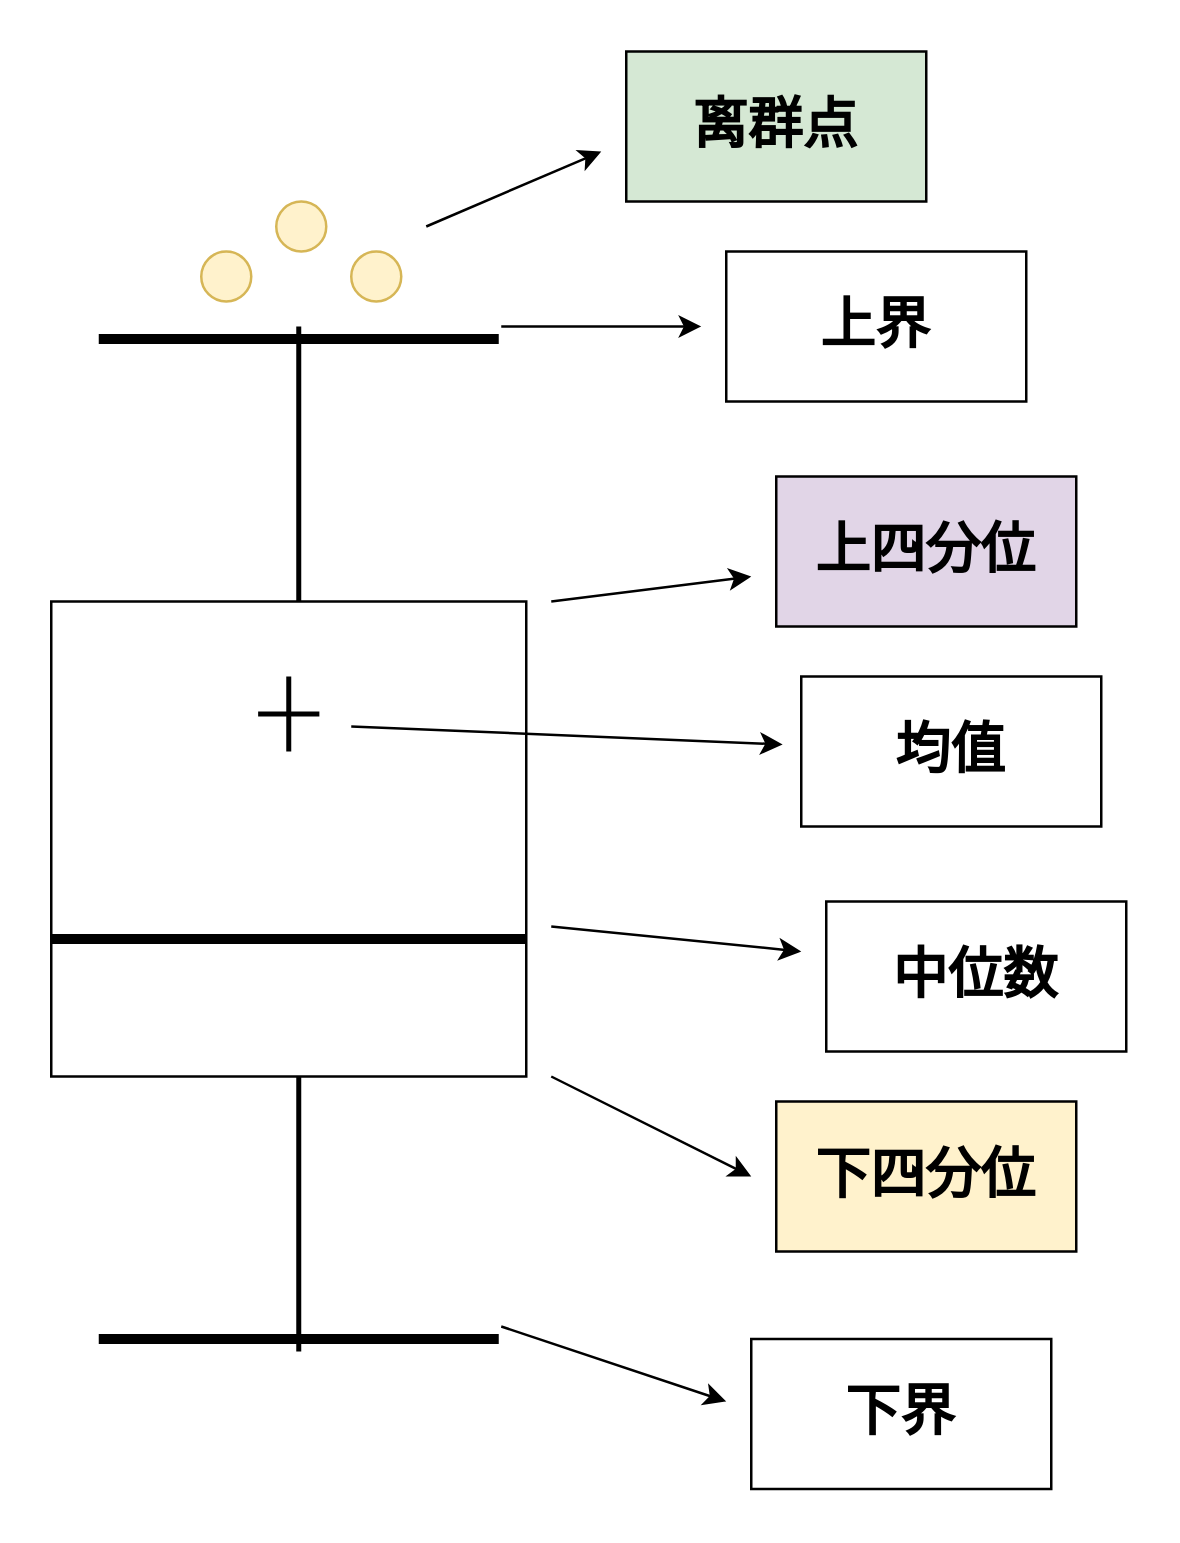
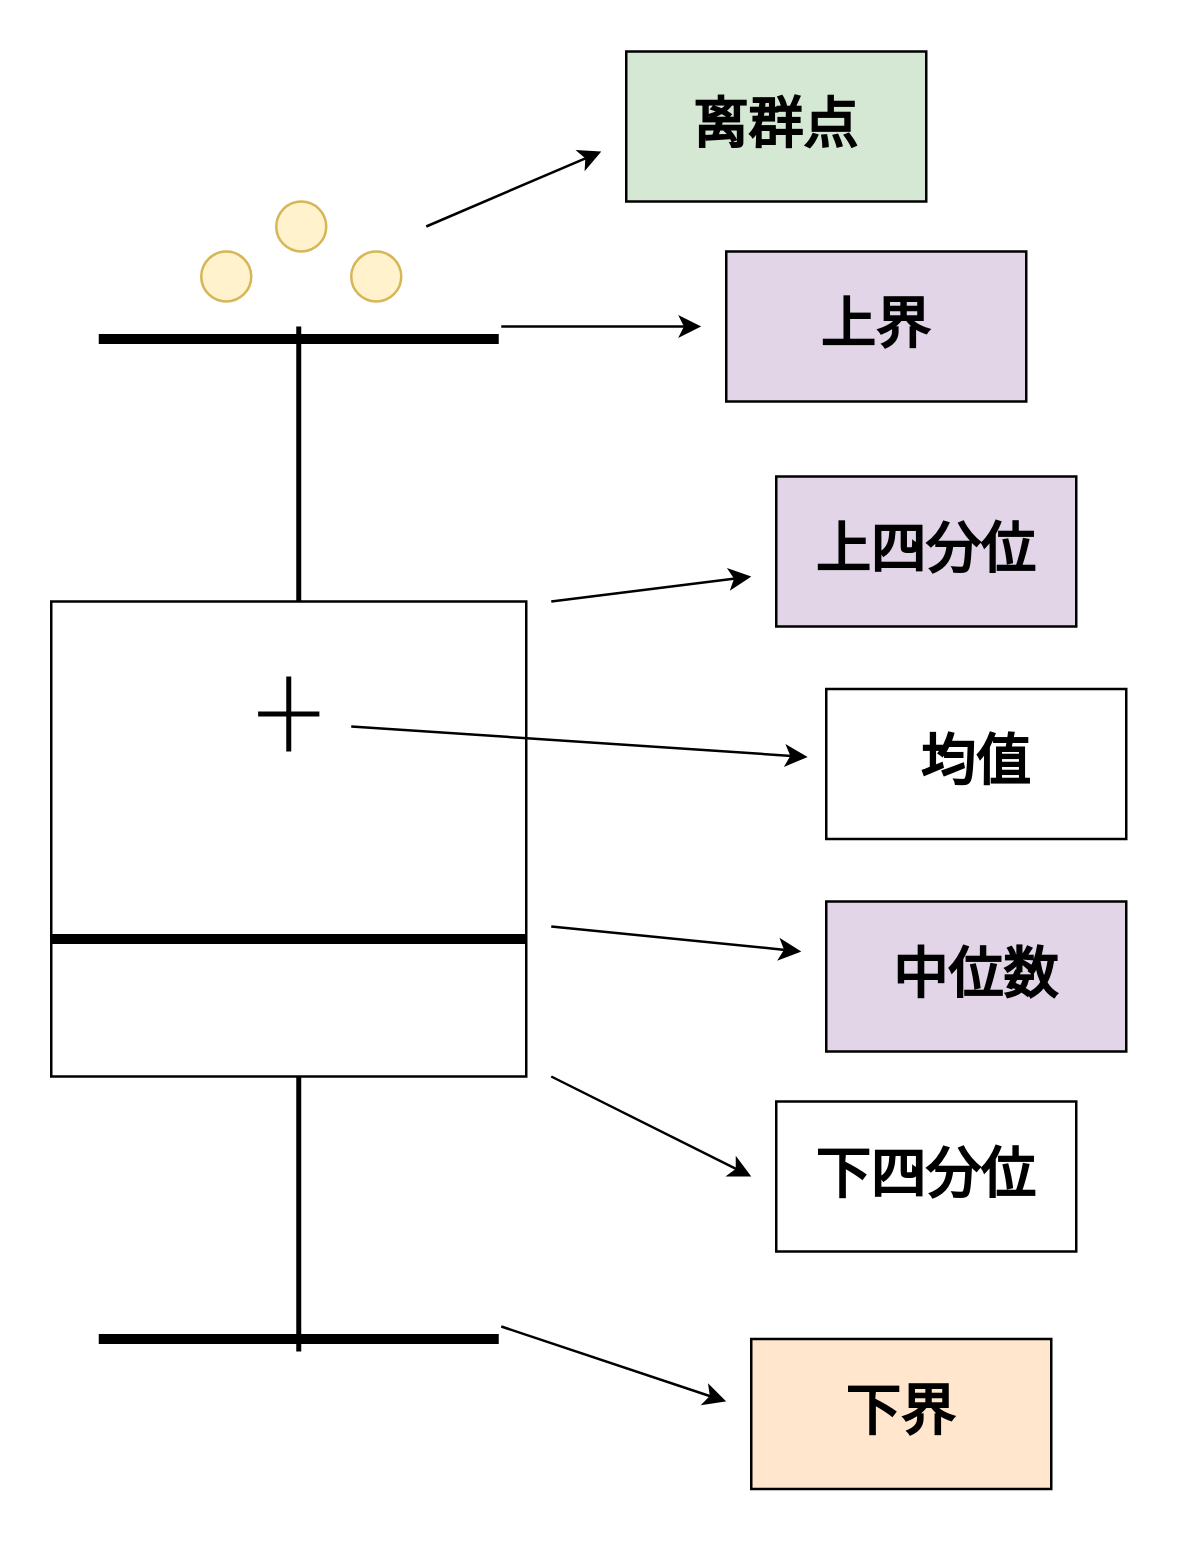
  <mxCell id="0" />
  <mxCell id="1" parent="0" />
  <mxCell id="2" value="" style="ellipse;whiteSpace=wrap;html=1;aspect=fixed;fillColor=#fff2cc;strokeColor=#d6b656;" vertex="1" parent="1"><mxGeometry x="80" y="100" width="20" height="20" as="geometry" /></mxCell>
  <mxCell id="3" value="" style="whiteSpace=wrap;html=1;aspect=fixed;" vertex="1" parent="1"><mxGeometry x="20" y="240" width="190" height="190" as="geometry" /></mxCell>
  <mxCell id="4" value="" style="line;strokeWidth=2;direction=south;html=1;" vertex="1" parent="1"><mxGeometry x="114" y="430" width="10" height="110" as="geometry" /></mxCell>
  <mxCell id="5" value="" style="line;strokeWidth=2;direction=south;html=1;" vertex="1" parent="1"><mxGeometry x="114" y="130" width="10" height="110" as="geometry" /></mxCell>
  <mxCell id="6" value="" style="line;strokeWidth=4;html=1;perimeter=backbonePerimeter;points=[];outlineConnect=0;" vertex="1" parent="1"><mxGeometry x="39" y="130" width="160" height="10" as="geometry" /></mxCell>
  <mxCell id="7" value="" style="line;strokeWidth=4;html=1;perimeter=backbonePerimeter;points=[];outlineConnect=0;" vertex="1" parent="1"><mxGeometry x="39" y="530" width="160" height="10" as="geometry" /></mxCell>
  <mxCell id="8" value="" style="line;strokeWidth=4;html=1;perimeter=backbonePerimeter;points=[];outlineConnect=0;" vertex="1" parent="1"><mxGeometry x="20" y="370" width="190" height="10" as="geometry" /></mxCell>
  <mxCell id="9" value="" style="line;strokeWidth=2;direction=south;html=1;" vertex="1" parent="1"><mxGeometry x="110" y="270" width="10" height="30" as="geometry" /></mxCell>
  <mxCell id="10" value="" style="line;strokeWidth=2;html=1;" vertex="1" parent="1"><mxGeometry x="102.75" y="280" width="24.5" height="10" as="geometry" /></mxCell>
  <mxCell id="11" value="" style="ellipse;whiteSpace=wrap;html=1;aspect=fixed;fillColor=#fff2cc;strokeColor=#d6b656;" vertex="1" parent="1"><mxGeometry x="110" y="80" width="20" height="20" as="geometry" /></mxCell>
  <mxCell id="12" value="" style="ellipse;whiteSpace=wrap;html=1;aspect=fixed;fillColor=#fff2cc;strokeColor=#d6b656;" vertex="1" parent="1"><mxGeometry x="140" y="100" width="20" height="20" as="geometry" /></mxCell>
  <mxCell id="13" value="" style="endArrow=classic;html=1;rounded=0;" edge="1" parent="1"><mxGeometry width="50" height="50" relative="1" as="geometry"><mxPoint x="170" y="90" as="sourcePoint" /><mxPoint x="240" y="60" as="targetPoint" /></mxGeometry></mxCell>
  <mxCell id="14" value="" style="endArrow=classic;html=1;rounded=0;" edge="1" parent="1"><mxGeometry width="50" height="50" relative="1" as="geometry"><mxPoint x="200" y="130" as="sourcePoint" /><mxPoint x="280" y="130" as="targetPoint" /></mxGeometry></mxCell>
  <mxCell id="15" value="" style="endArrow=classic;html=1;rounded=0;" edge="1" parent="1"><mxGeometry width="50" height="50" relative="1" as="geometry"><mxPoint x="220" y="240" as="sourcePoint" /><mxPoint x="300" y="230" as="targetPoint" /></mxGeometry></mxCell>
  <mxCell id="16" value="" style="endArrow=classic;html=1;rounded=0;entryX=-0.062;entryY=0.453;entryDx=0;entryDy=0;entryPerimeter=0;" edge="1" parent="1" target="23"><mxGeometry width="50" height="50" relative="1" as="geometry"><mxPoint x="140" y="290" as="sourcePoint" /><mxPoint x="310" y="280" as="targetPoint" /></mxGeometry></mxCell>
  <mxCell id="17" value="" style="endArrow=classic;html=1;rounded=0;" edge="1" parent="1"><mxGeometry width="50" height="50" relative="1" as="geometry"><mxPoint x="220" y="370" as="sourcePoint" /><mxPoint x="320" y="380" as="targetPoint" /></mxGeometry></mxCell>
  <mxCell id="18" value="" style="endArrow=classic;html=1;rounded=0;" edge="1" parent="1"><mxGeometry width="50" height="50" relative="1" as="geometry"><mxPoint x="220" y="430" as="sourcePoint" /><mxPoint x="300" y="470" as="targetPoint" /></mxGeometry></mxCell>
  <mxCell id="19" value="" style="endArrow=classic;html=1;rounded=0;" edge="1" parent="1"><mxGeometry width="50" height="50" relative="1" as="geometry"><mxPoint x="200" y="530" as="sourcePoint" /><mxPoint x="290" y="560" as="targetPoint" /></mxGeometry></mxCell>
  <mxCell id="20" value="&lt;h3&gt;&lt;font style=&quot;font-size: 22px&quot;&gt;离群点&lt;/font&gt;&lt;/h3&gt;" style="rounded=0;whiteSpace=wrap;html=1;fillColor=#d5e8d4;" vertex="1" parent="1"><mxGeometry x="250" y="20" width="120" height="60" as="geometry" /></mxCell>
- <mxCell id="21" value="&lt;h3&gt;&lt;font style=&quot;font-size: 22px&quot;&gt;上界&lt;/font&gt;&lt;/h3&gt;" style="rounded=0;whiteSpace=wrap;html=1;" vertex="1" parent="1"><mxGeometry x="290" y="100" width="120" height="60" as="geometry" /></mxCell>
+ <mxCell id="21" value="&lt;h3&gt;&lt;font style=&quot;font-size: 22px&quot;&gt;上界&lt;/font&gt;&lt;/h3&gt;" style="rounded=0;whiteSpace=wrap;html=1;fillColor=#e1d5e7;" vertex="1" parent="1"><mxGeometry x="290" y="100" width="120" height="60" as="geometry" /></mxCell>
  <mxCell id="22" value="&lt;h3&gt;&lt;font style=&quot;font-size: 22px&quot;&gt;上四分位&lt;/font&gt;&lt;/h3&gt;" style="rounded=0;whiteSpace=wrap;html=1;fillColor=#e1d5e7;" vertex="1" parent="1"><mxGeometry x="310" y="190" width="120" height="60" as="geometry" /></mxCell>
- <mxCell id="23" value="&lt;h3&gt;&lt;font style=&quot;font-size: 22px&quot;&gt;均值&lt;/font&gt;&lt;/h3&gt;" style="rounded=0;whiteSpace=wrap;html=1;" vertex="1" parent="1"><mxGeometry x="320" y="270" width="120" height="60" as="geometry" /></mxCell>
- <mxCell id="24" value="&lt;h3&gt;&lt;font style=&quot;font-size: 22px&quot;&gt;中位数&lt;/font&gt;&lt;/h3&gt;" style="rounded=0;whiteSpace=wrap;html=1;" vertex="1" parent="1"><mxGeometry x="330" y="360" width="120" height="60" as="geometry" /></mxCell>
- <mxCell id="25" value="&lt;h3&gt;&lt;font style=&quot;font-size: 22px&quot;&gt;下四分位&lt;/font&gt;&lt;/h3&gt;" style="rounded=0;whiteSpace=wrap;html=1;fillColor=#fff2cc;" vertex="1" parent="1"><mxGeometry x="310" y="440" width="120" height="60" as="geometry" /></mxCell>
- <mxCell id="26" value="&lt;h3&gt;&lt;font style=&quot;font-size: 22px&quot;&gt;下界&lt;/font&gt;&lt;/h3&gt;" style="rounded=0;whiteSpace=wrap;html=1;" vertex="1" parent="1"><mxGeometry x="300" y="535" width="120" height="60" as="geometry" /></mxCell>
+ <mxCell id="23" value="&lt;h3&gt;&lt;font style=&quot;font-size: 22px&quot;&gt;均值&lt;/font&gt;&lt;/h3&gt;" style="rounded=0;whiteSpace=wrap;html=1;" vertex="1" parent="1"><mxGeometry x="330" y="275" width="120" height="60" as="geometry" /></mxCell>
+ <mxCell id="24" value="&lt;h3&gt;&lt;font style=&quot;font-size: 22px&quot;&gt;中位数&lt;/font&gt;&lt;/h3&gt;" style="rounded=0;whiteSpace=wrap;html=1;fillColor=#e1d5e7;" vertex="1" parent="1"><mxGeometry x="330" y="360" width="120" height="60" as="geometry" /></mxCell>
+ <mxCell id="25" value="&lt;h3&gt;&lt;font style=&quot;font-size: 22px&quot;&gt;下四分位&lt;/font&gt;&lt;/h3&gt;" style="rounded=0;whiteSpace=wrap;html=1;" vertex="1" parent="1"><mxGeometry x="310" y="440" width="120" height="60" as="geometry" /></mxCell>
+ <mxCell id="26" value="&lt;h3&gt;&lt;font style=&quot;font-size: 22px&quot;&gt;下界&lt;/font&gt;&lt;/h3&gt;" style="rounded=0;whiteSpace=wrap;html=1;fillColor=#ffe6cc;" vertex="1" parent="1"><mxGeometry x="300" y="535" width="120" height="60" as="geometry" /></mxCell>
